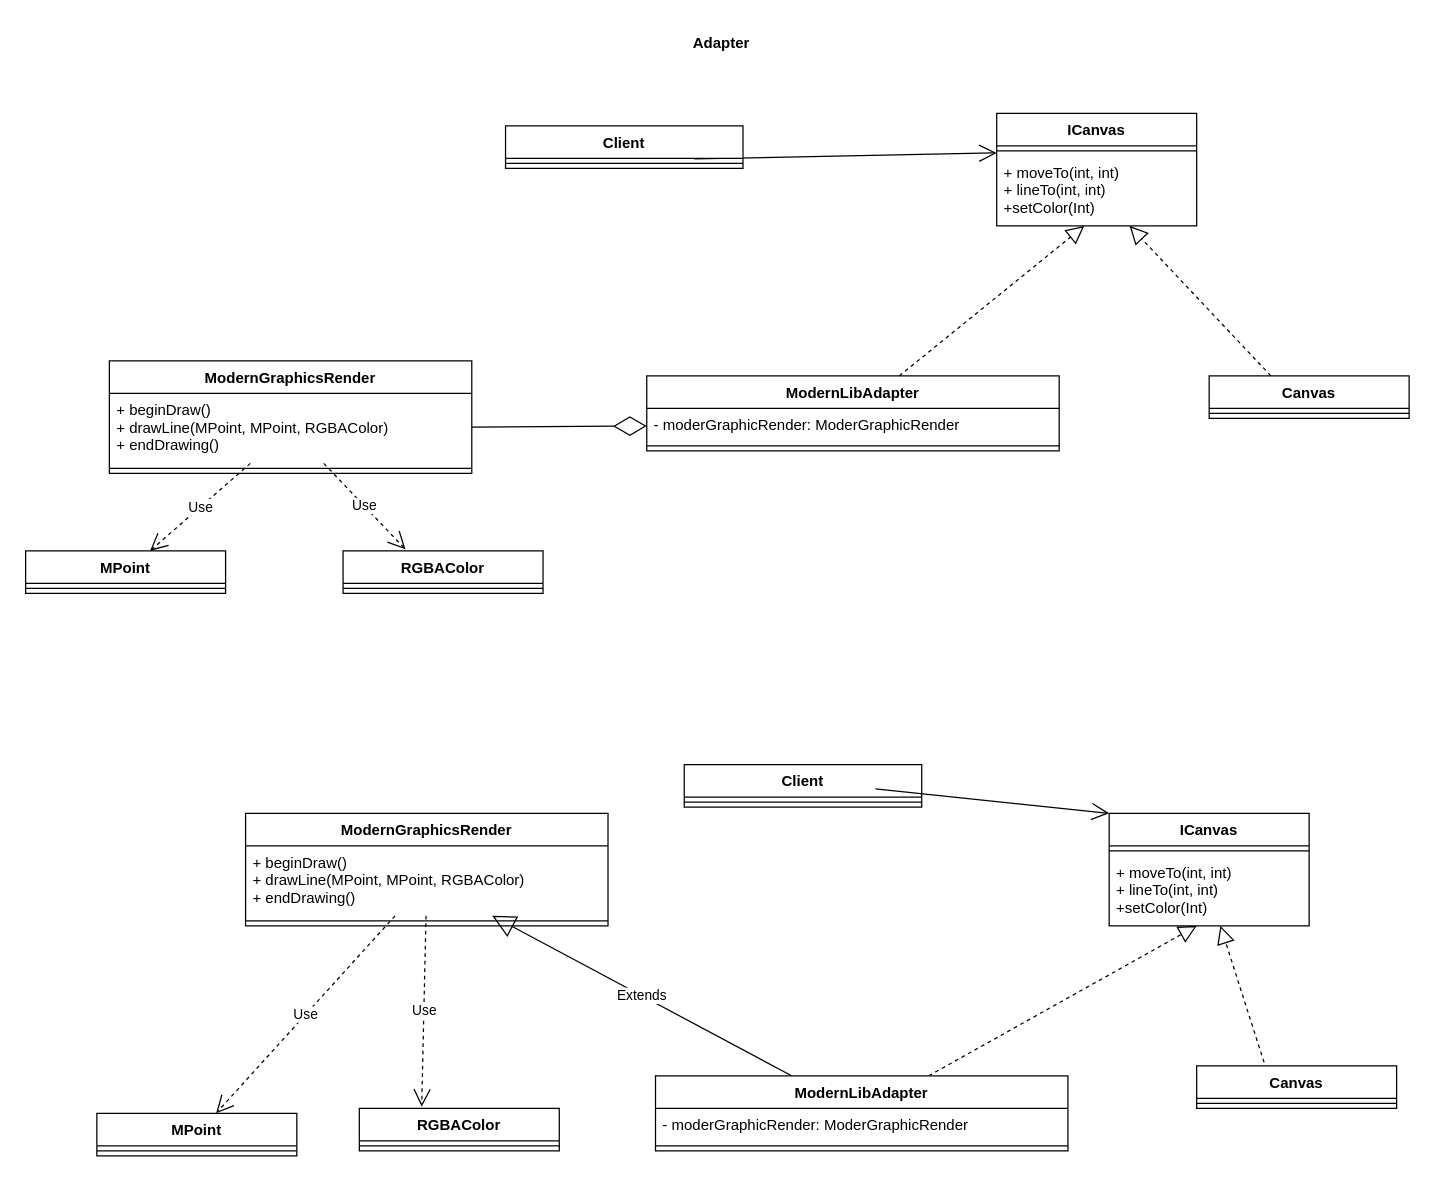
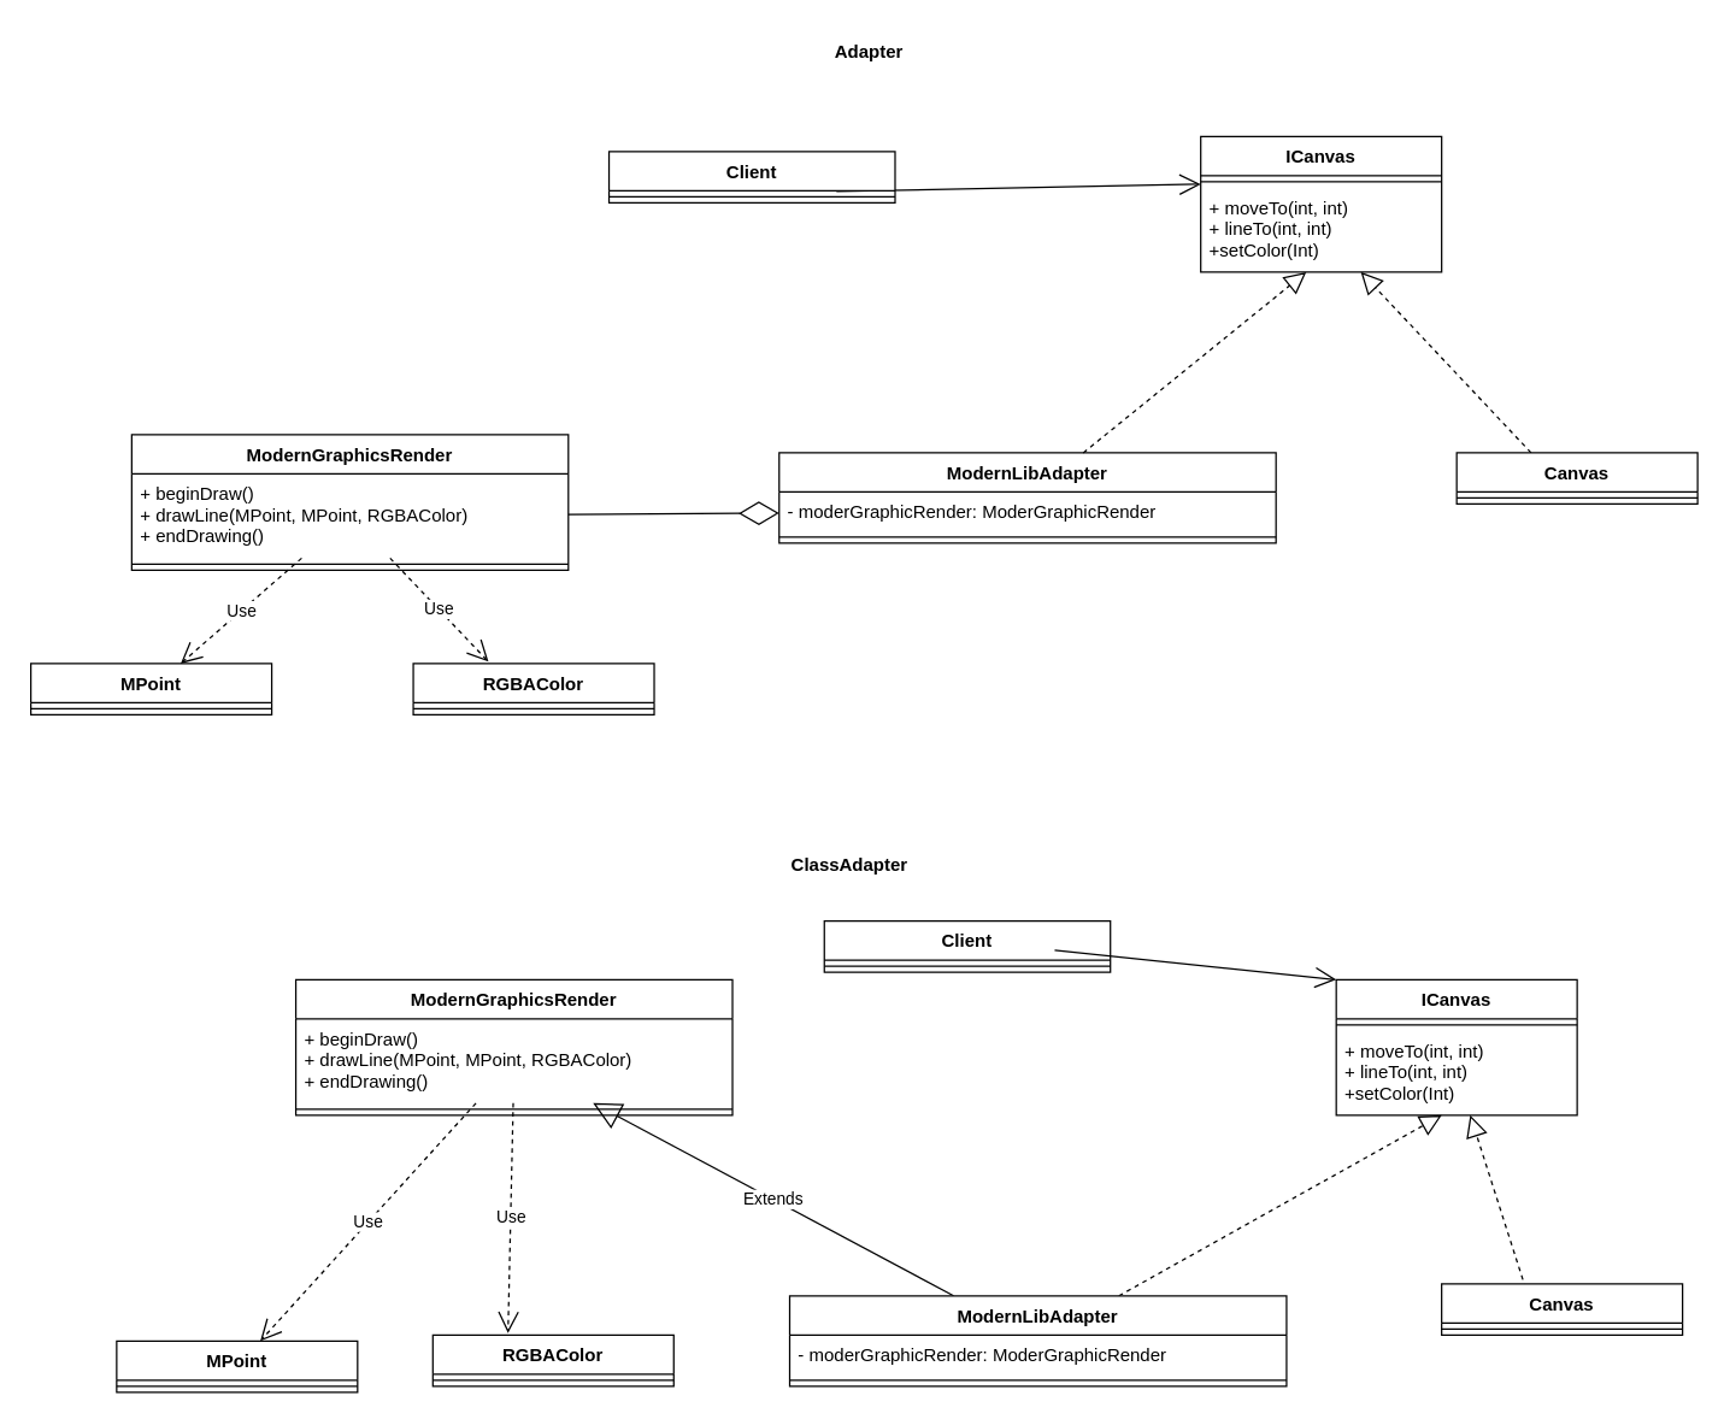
  <mxCell id="0" />
  <mxCell id="1" parent="0" />
  <mxCell id="2" value="ModernLibAdapter" style="swimlane;fontStyle=1;align=center;verticalAlign=top;childLayout=stackLayout;horizontal=1;startSize=26;horizontalStack=0;resizeParent=1;resizeParentMax=0;resizeLast=0;collapsible=1;marginBottom=0;" vertex="1" parent="1"><mxGeometry x="517" y="300" width="330" height="60" as="geometry" /></mxCell>
  <mxCell id="3" value="- moderGraphicRender: ModerGraphicRender&#10;" style="text;strokeColor=none;fillColor=none;align=left;verticalAlign=top;spacingLeft=4;spacingRight=4;overflow=hidden;rotatable=0;points=[[0,0.5],[1,0.5]];portConstraint=eastwest;" vertex="1" parent="2"><mxGeometry y="26" width="330" height="26" as="geometry" /></mxCell>
  <mxCell id="4" value="" style="line;strokeWidth=1;fillColor=none;align=left;verticalAlign=middle;spacingTop=-1;spacingLeft=3;spacingRight=3;rotatable=0;labelPosition=right;points=[];portConstraint=eastwest;" vertex="1" parent="2"><mxGeometry y="52" width="330" height="8" as="geometry" /></mxCell>
  <mxCell id="5" value="" style="endArrow=block;dashed=1;endFill=0;endSize=12;html=1;entryX=0.438;entryY=1;entryDx=0;entryDy=0;entryPerimeter=0;" edge="1" parent="1" source="2" target="46"><mxGeometry width="160" relative="1" as="geometry"><mxPoint x="677" y="270" as="sourcePoint" /><mxPoint x="837" y="270" as="targetPoint" /></mxGeometry></mxCell>
  <mxCell id="6" value="" style="endArrow=diamondThin;endFill=0;endSize=24;html=1;" edge="1" parent="1" source="14" target="3"><mxGeometry width="160" relative="1" as="geometry"><mxPoint x="367" y="329" as="sourcePoint" /><mxPoint x="514" y="342.5" as="targetPoint" /></mxGeometry></mxCell>
  <mxCell id="7" value="Use" style="endArrow=open;endSize=12;dashed=1;html=1;" edge="1" parent="1" source="14" target="11"><mxGeometry width="160" relative="1" as="geometry"><mxPoint x="217" y="380" as="sourcePoint" /><mxPoint x="159.5" y="440" as="targetPoint" /></mxGeometry></mxCell>
  <mxCell id="8" value="Use" style="endArrow=open;endSize=12;dashed=1;html=1;entryX=0.312;entryY=-0.036;entryDx=0;entryDy=0;entryPerimeter=0;" edge="1" parent="1" source="14" target="9"><mxGeometry width="160" relative="1" as="geometry"><mxPoint x="217" y="380" as="sourcePoint" /><mxPoint x="291.32" y="438.2" as="targetPoint" /></mxGeometry></mxCell>
  <mxCell id="9" value="RGBAColor" style="swimlane;fontStyle=1;align=center;verticalAlign=top;childLayout=stackLayout;horizontal=1;startSize=26;horizontalStack=0;resizeParent=1;resizeParentMax=0;resizeLast=0;collapsible=1;marginBottom=0;" vertex="1" parent="1"><mxGeometry x="274" y="440" width="160" height="34" as="geometry" /></mxCell>
  <mxCell id="10" value="" style="line;strokeWidth=1;fillColor=none;align=left;verticalAlign=middle;spacingTop=-1;spacingLeft=3;spacingRight=3;rotatable=0;labelPosition=right;points=[];portConstraint=eastwest;" vertex="1" parent="9"><mxGeometry y="26" width="160" height="8" as="geometry" /></mxCell>
  <mxCell id="11" value="MPoint" style="swimlane;fontStyle=1;align=center;verticalAlign=top;childLayout=stackLayout;horizontal=1;startSize=26;horizontalStack=0;resizeParent=1;resizeParentMax=0;resizeLast=0;collapsible=1;marginBottom=0;" vertex="1" parent="1"><mxGeometry x="20" y="440" width="160" height="34" as="geometry" /></mxCell>
  <mxCell id="12" value="" style="line;strokeWidth=1;fillColor=none;align=left;verticalAlign=middle;spacingTop=-1;spacingLeft=3;spacingRight=3;rotatable=0;labelPosition=right;points=[];portConstraint=eastwest;" vertex="1" parent="11"><mxGeometry y="26" width="160" height="8" as="geometry" /></mxCell>
  <mxCell id="13" value="ModernGraphicsRender" style="swimlane;fontStyle=1;align=center;verticalAlign=top;childLayout=stackLayout;horizontal=1;startSize=26;horizontalStack=0;resizeParent=1;resizeParentMax=0;resizeLast=0;collapsible=1;marginBottom=0;" vertex="1" parent="1"><mxGeometry x="87" y="288" width="290" height="90" as="geometry" /></mxCell>
  <mxCell id="14" value="+ beginDraw()&#10;+ drawLine(MPoint, MPoint, RGBAColor)&#10;+ endDrawing()" style="text;strokeColor=none;fillColor=none;align=left;verticalAlign=top;spacingLeft=4;spacingRight=4;overflow=hidden;rotatable=0;points=[[0,0.5],[1,0.5]];portConstraint=eastwest;" vertex="1" parent="13"><mxGeometry y="26" width="290" height="56" as="geometry" /></mxCell>
  <mxCell id="15" value="" style="line;strokeWidth=1;fillColor=none;align=left;verticalAlign=middle;spacingTop=-1;spacingLeft=3;spacingRight=3;rotatable=0;labelPosition=right;points=[];portConstraint=eastwest;" vertex="1" parent="13"><mxGeometry y="82" width="290" height="8" as="geometry" /></mxCell>
  <mxCell id="16" value="" style="endArrow=block;dashed=1;endFill=0;endSize=12;html=1;exitX=0.36;exitY=0.256;exitDx=0;exitDy=0;exitPerimeter=0;" edge="1" parent="1" source="17" target="46"><mxGeometry width="160" relative="1" as="geometry"><mxPoint x="1027" y="250" as="sourcePoint" /><mxPoint x="1187" y="250" as="targetPoint" /></mxGeometry></mxCell>
  <mxCell id="17" value="Canvas" style="swimlane;fontStyle=1;align=center;verticalAlign=top;childLayout=stackLayout;horizontal=1;startSize=26;horizontalStack=0;resizeParent=1;resizeParentMax=0;resizeLast=0;collapsible=1;marginBottom=0;" vertex="1" parent="1"><mxGeometry x="967" y="300" width="160" height="34" as="geometry" /></mxCell>
  <mxCell id="18" value="" style="line;strokeWidth=1;fillColor=none;align=left;verticalAlign=middle;spacingTop=-1;spacingLeft=3;spacingRight=3;rotatable=0;labelPosition=right;points=[];portConstraint=eastwest;" vertex="1" parent="17"><mxGeometry y="26" width="160" height="8" as="geometry" /></mxCell>
  <mxCell id="19" value="Adapter" style="text;align=center;fontStyle=1;verticalAlign=middle;spacingLeft=3;spacingRight=3;strokeColor=none;rotatable=0;points=[[0,0.5],[1,0.5]];portConstraint=eastwest;arcSize=24;" vertex="1" parent="1"><mxGeometry x="537" y="20" width="80" height="26" as="geometry" /></mxCell>
  <mxCell id="20" value="" style="endArrow=block;dashed=1;endFill=0;endSize=12;html=1;entryX=0.438;entryY=1;entryDx=0;entryDy=0;entryPerimeter=0;" edge="1" parent="1" source="26" target="31"><mxGeometry width="160" relative="1" as="geometry"><mxPoint x="664" y="810" as="sourcePoint" /><mxPoint x="824" y="810" as="targetPoint" /></mxGeometry></mxCell>
  <mxCell id="21" value="Use" style="endArrow=open;endSize=12;dashed=1;html=1;" edge="1" parent="1" source="33" target="37"><mxGeometry width="160" relative="1" as="geometry"><mxPoint x="204" y="920" as="sourcePoint" /><mxPoint x="146.5" y="980" as="targetPoint" /></mxGeometry></mxCell>
  <mxCell id="22" value="Use" style="endArrow=open;endSize=12;dashed=1;html=1;entryX=0.312;entryY=-0.036;entryDx=0;entryDy=0;entryPerimeter=0;" edge="1" parent="1" source="33" target="35"><mxGeometry width="160" relative="1" as="geometry"><mxPoint x="204" y="920" as="sourcePoint" /><mxPoint x="278.32" y="978.2" as="targetPoint" /></mxGeometry></mxCell>
  <mxCell id="23" value="" style="endArrow=block;dashed=1;endFill=0;endSize=12;html=1;exitX=0.36;exitY=0.256;exitDx=0;exitDy=0;exitPerimeter=0;" edge="1" parent="1" source="39" target="31"><mxGeometry width="160" relative="1" as="geometry"><mxPoint x="1014" y="790" as="sourcePoint" /><mxPoint x="1174" y="790" as="targetPoint" /></mxGeometry></mxCell>
+ <mxCell id="24" value="ClassAdapter" style="text;align=center;fontStyle=1;verticalAlign=middle;spacingLeft=3;spacingRight=3;strokeColor=none;rotatable=0;points=[[0,0.5],[1,0.5]];portConstraint=eastwest;arcSize=24;" vertex="1" parent="1"><mxGeometry x="524" y="560" width="80" height="26" as="geometry" /></mxCell>
  <mxCell id="25" value="Extends" style="endArrow=block;endSize=16;endFill=0;html=1;" edge="1" parent="1" source="26" target="33"><mxGeometry width="160" relative="1" as="geometry"><mxPoint x="557" y="810" as="sourcePoint" /><mxPoint x="717" y="810" as="targetPoint" /></mxGeometry></mxCell>
  <mxCell id="26" value="ModernLibAdapter" style="swimlane;fontStyle=1;align=center;verticalAlign=top;childLayout=stackLayout;horizontal=1;startSize=26;horizontalStack=0;resizeParent=1;resizeParentMax=0;resizeLast=0;collapsible=1;marginBottom=0;" vertex="1" parent="1"><mxGeometry x="524" y="860" width="330" height="60" as="geometry" /></mxCell>
  <mxCell id="27" value="- moderGraphicRender: ModerGraphicRender&#10;" style="text;strokeColor=none;fillColor=none;align=left;verticalAlign=top;spacingLeft=4;spacingRight=4;overflow=hidden;rotatable=0;points=[[0,0.5],[1,0.5]];portConstraint=eastwest;" vertex="1" parent="26"><mxGeometry y="26" width="330" height="26" as="geometry" /></mxCell>
  <mxCell id="28" value="" style="line;strokeWidth=1;fillColor=none;align=left;verticalAlign=middle;spacingTop=-1;spacingLeft=3;spacingRight=3;rotatable=0;labelPosition=right;points=[];portConstraint=eastwest;" vertex="1" parent="26"><mxGeometry y="52" width="330" height="8" as="geometry" /></mxCell>
  <mxCell id="29" value="ICanvas" style="swimlane;fontStyle=1;align=center;verticalAlign=top;childLayout=stackLayout;horizontal=1;startSize=26;horizontalStack=0;resizeParent=1;resizeParentMax=0;resizeLast=0;collapsible=1;marginBottom=0;" vertex="1" parent="1"><mxGeometry x="887" y="650" width="160" height="90" as="geometry" /></mxCell>
  <mxCell id="30" value="" style="line;strokeWidth=1;fillColor=none;align=left;verticalAlign=middle;spacingTop=-1;spacingLeft=3;spacingRight=3;rotatable=0;labelPosition=right;points=[];portConstraint=eastwest;" vertex="1" parent="29"><mxGeometry y="26" width="160" height="8" as="geometry" /></mxCell>
  <mxCell id="31" value="+ moveTo(int, int)&#10;+ lineTo(int, int)&#10;+setColor(Int)&#10;" style="text;strokeColor=none;fillColor=none;align=left;verticalAlign=top;spacingLeft=4;spacingRight=4;overflow=hidden;rotatable=0;points=[[0,0.5],[1,0.5]];portConstraint=eastwest;" vertex="1" parent="29"><mxGeometry y="34" width="160" height="56" as="geometry" /></mxCell>
  <mxCell id="32" value="ModernGraphicsRender" style="swimlane;fontStyle=1;align=center;verticalAlign=top;childLayout=stackLayout;horizontal=1;startSize=26;horizontalStack=0;resizeParent=1;resizeParentMax=0;resizeLast=0;collapsible=1;marginBottom=0;" vertex="1" parent="1"><mxGeometry x="196" y="650" width="290" height="90" as="geometry" /></mxCell>
  <mxCell id="33" value="+ beginDraw()&#10;+ drawLine(MPoint, MPoint, RGBAColor)&#10;+ endDrawing()" style="text;strokeColor=none;fillColor=none;align=left;verticalAlign=top;spacingLeft=4;spacingRight=4;overflow=hidden;rotatable=0;points=[[0,0.5],[1,0.5]];portConstraint=eastwest;" vertex="1" parent="32"><mxGeometry y="26" width="290" height="56" as="geometry" /></mxCell>
  <mxCell id="34" value="" style="line;strokeWidth=1;fillColor=none;align=left;verticalAlign=middle;spacingTop=-1;spacingLeft=3;spacingRight=3;rotatable=0;labelPosition=right;points=[];portConstraint=eastwest;" vertex="1" parent="32"><mxGeometry y="82" width="290" height="8" as="geometry" /></mxCell>
  <mxCell id="35" value="RGBAColor" style="swimlane;fontStyle=1;align=center;verticalAlign=top;childLayout=stackLayout;horizontal=1;startSize=26;horizontalStack=0;resizeParent=1;resizeParentMax=0;resizeLast=0;collapsible=1;marginBottom=0;" vertex="1" parent="1"><mxGeometry x="287" y="886" width="160" height="34" as="geometry" /></mxCell>
  <mxCell id="36" value="" style="line;strokeWidth=1;fillColor=none;align=left;verticalAlign=middle;spacingTop=-1;spacingLeft=3;spacingRight=3;rotatable=0;labelPosition=right;points=[];portConstraint=eastwest;" vertex="1" parent="35"><mxGeometry y="26" width="160" height="8" as="geometry" /></mxCell>
  <mxCell id="37" value="MPoint" style="swimlane;fontStyle=1;align=center;verticalAlign=top;childLayout=stackLayout;horizontal=1;startSize=26;horizontalStack=0;resizeParent=1;resizeParentMax=0;resizeLast=0;collapsible=1;marginBottom=0;" vertex="1" parent="1"><mxGeometry x="77" y="890" width="160" height="34" as="geometry" /></mxCell>
  <mxCell id="38" value="" style="line;strokeWidth=1;fillColor=none;align=left;verticalAlign=middle;spacingTop=-1;spacingLeft=3;spacingRight=3;rotatable=0;labelPosition=right;points=[];portConstraint=eastwest;" vertex="1" parent="37"><mxGeometry y="26" width="160" height="8" as="geometry" /></mxCell>
  <mxCell id="39" value="Canvas" style="swimlane;fontStyle=1;align=center;verticalAlign=top;childLayout=stackLayout;horizontal=1;startSize=26;horizontalStack=0;resizeParent=1;resizeParentMax=0;resizeLast=0;collapsible=1;marginBottom=0;" vertex="1" parent="1"><mxGeometry x="957" y="852" width="160" height="34" as="geometry" /></mxCell>
  <mxCell id="40" value="" style="line;strokeWidth=1;fillColor=none;align=left;verticalAlign=middle;spacingTop=-1;spacingLeft=3;spacingRight=3;rotatable=0;labelPosition=right;points=[];portConstraint=eastwest;" vertex="1" parent="39"><mxGeometry y="26" width="160" height="8" as="geometry" /></mxCell>
  <mxCell id="41" value="" style="endArrow=open;endFill=1;endSize=12;html=1;exitX=0.795;exitY=0.042;exitDx=0;exitDy=0;exitPerimeter=0;" edge="1" parent="1" source="43" target="45"><mxGeometry width="160" relative="1" as="geometry"><mxPoint x="637" y="120" as="sourcePoint" /><mxPoint x="837" y="126" as="targetPoint" /></mxGeometry></mxCell>
  <mxCell id="42" value="Client" style="swimlane;fontStyle=1;align=center;verticalAlign=top;childLayout=stackLayout;horizontal=1;startSize=26;horizontalStack=0;resizeParent=1;resizeParentMax=0;resizeLast=0;collapsible=1;marginBottom=0;" vertex="1" parent="1"><mxGeometry x="404" y="100" width="190" height="34" as="geometry" /></mxCell>
  <mxCell id="43" value="" style="line;strokeWidth=1;fillColor=none;align=left;verticalAlign=middle;spacingTop=-1;spacingLeft=3;spacingRight=3;rotatable=0;labelPosition=right;points=[];portConstraint=eastwest;" vertex="1" parent="42"><mxGeometry y="26" width="190" height="8" as="geometry" /></mxCell>
  <mxCell id="44" value="ICanvas" style="swimlane;fontStyle=1;align=center;verticalAlign=top;childLayout=stackLayout;horizontal=1;startSize=26;horizontalStack=0;resizeParent=1;resizeParentMax=0;resizeLast=0;collapsible=1;marginBottom=0;" vertex="1" parent="1"><mxGeometry x="797" y="90" width="160" height="90" as="geometry" /></mxCell>
  <mxCell id="45" value="" style="line;strokeWidth=1;fillColor=none;align=left;verticalAlign=middle;spacingTop=-1;spacingLeft=3;spacingRight=3;rotatable=0;labelPosition=right;points=[];portConstraint=eastwest;" vertex="1" parent="44"><mxGeometry y="26" width="160" height="8" as="geometry" /></mxCell>
  <mxCell id="46" value="+ moveTo(int, int)&#10;+ lineTo(int, int)&#10;+setColor(Int)&#10;" style="text;strokeColor=none;fillColor=none;align=left;verticalAlign=top;spacingLeft=4;spacingRight=4;overflow=hidden;rotatable=0;points=[[0,0.5],[1,0.5]];portConstraint=eastwest;" vertex="1" parent="44"><mxGeometry y="34" width="160" height="56" as="geometry" /></mxCell>
  <mxCell id="47" value="Client" style="swimlane;fontStyle=1;align=center;verticalAlign=top;childLayout=stackLayout;horizontal=1;startSize=26;horizontalStack=0;resizeParent=1;resizeParentMax=0;resizeLast=0;collapsible=1;marginBottom=0;" vertex="1" parent="1"><mxGeometry x="547" y="611" width="190" height="34" as="geometry" /></mxCell>
  <mxCell id="48" value="" style="endArrow=open;endFill=1;endSize=12;html=1;entryX=0;entryY=0;entryDx=0;entryDy=0;" edge="1" parent="47" target="29"><mxGeometry width="160" relative="1" as="geometry"><mxPoint x="153" y="19.5" as="sourcePoint" /><mxPoint x="313" y="19.5" as="targetPoint" /></mxGeometry></mxCell>
  <mxCell id="49" value="" style="line;strokeWidth=1;fillColor=none;align=left;verticalAlign=middle;spacingTop=-1;spacingLeft=3;spacingRight=3;rotatable=0;labelPosition=right;points=[];portConstraint=eastwest;" vertex="1" parent="47"><mxGeometry y="26" width="190" height="8" as="geometry" /></mxCell>
